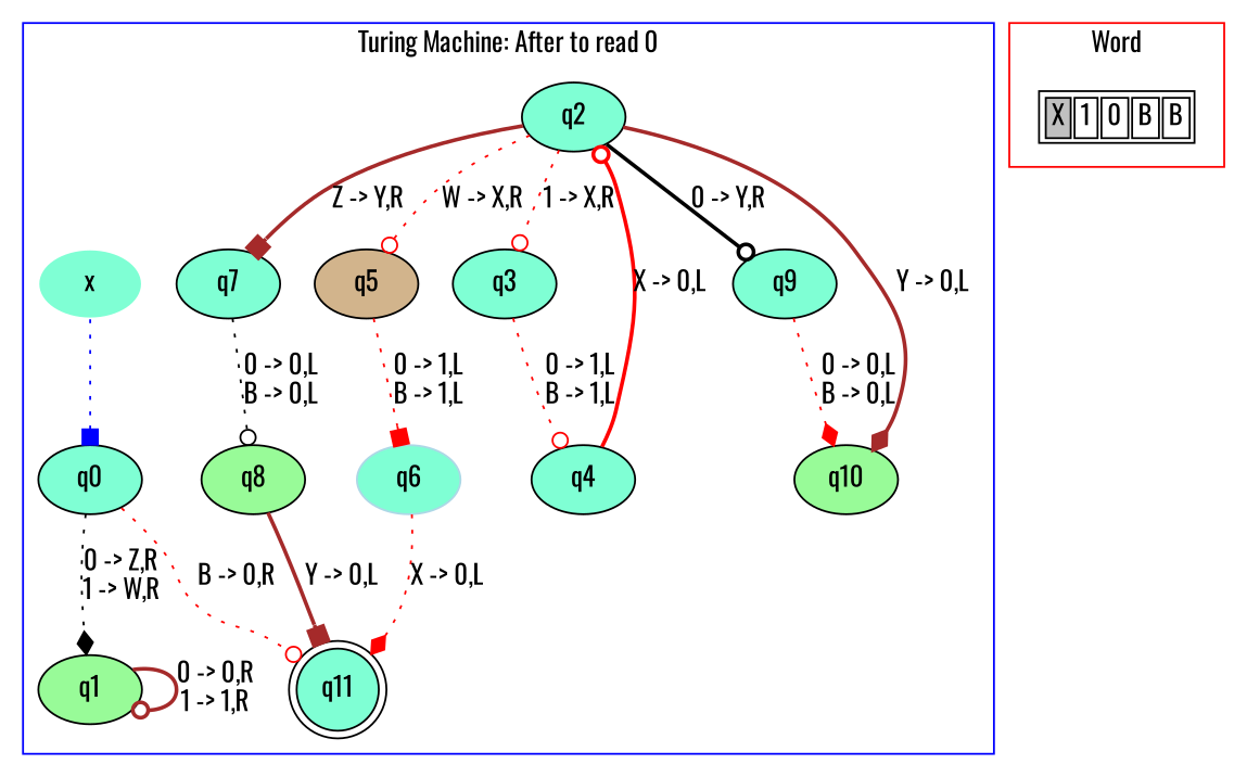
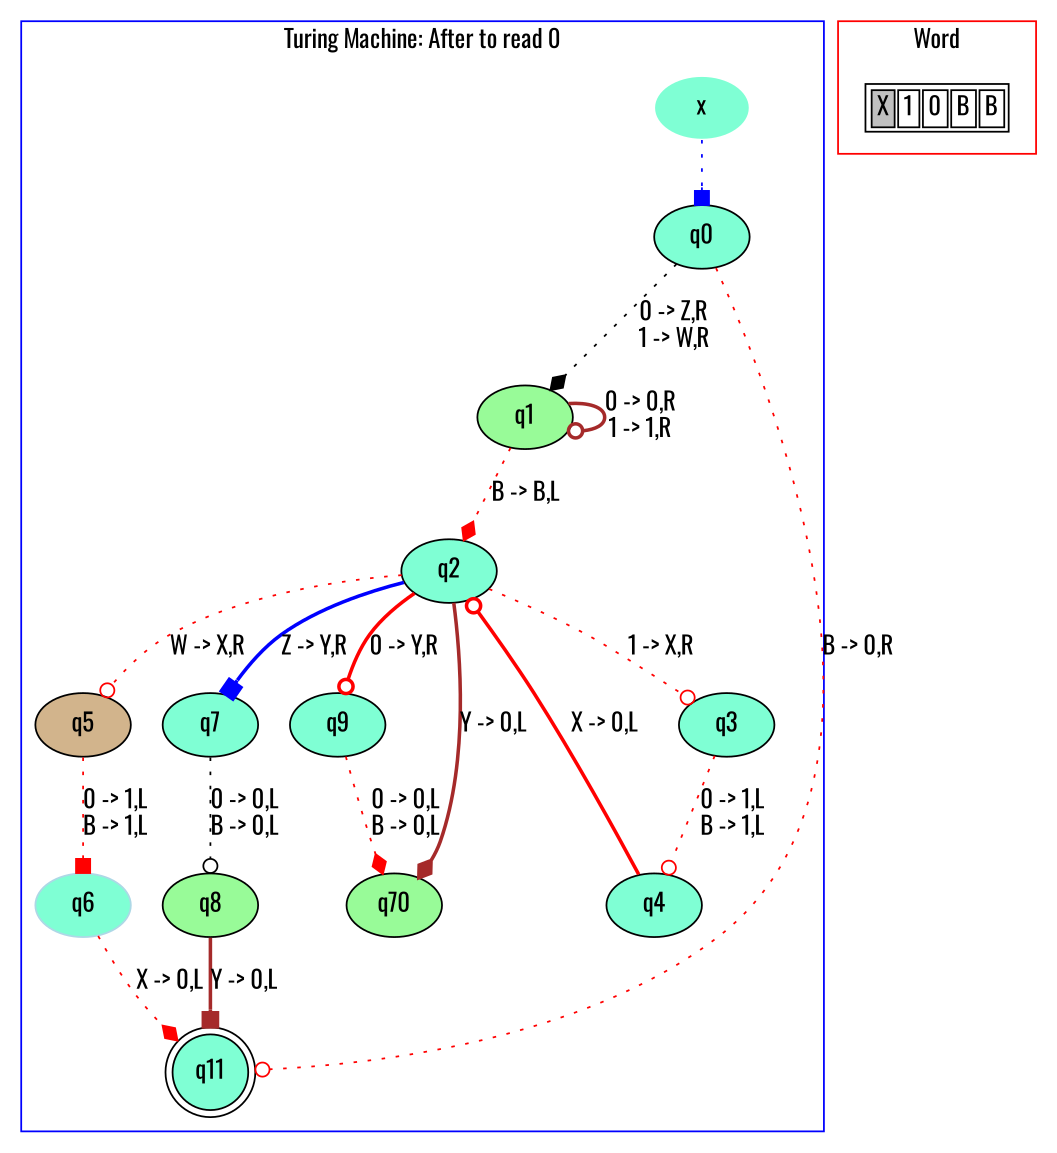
  digraph {
    fontname=Oswald
    node [fillcolor=aquamarine fontname=Oswald style=filled]
    edge [arrowhead=odot color=red fontname=Oswald style=dotted]
    q0
    q1 [fillcolor=palegreen]
    q11 [shape=doublecircle]
    q2
    q3
    q5 [fillcolor=tan]
    q7
    q9
    q4
    q6 [color=lightblue]
    q8 [fillcolor=palegreen]
-   q10 [fillcolor=palegreen]
+   q10 [fillcolor=palegreen label=q70]
    x [color=white]
    n14 [label=<<TABLE> <TR> <TD BGCOLOR="gray"><FONT>X</FONT></TD> <TD><FONT>1</FONT></TD> <TD><FONT>0</FONT></TD> <TD><FONT>B</FONT></TD> <TD><FONT>B</FONT></TD> </TR> </TABLE>> shape=plaintext fillcolor="" style=""]
    subgraph cluster_1 {
      color=blue
      label="Turing Machine: After to read 0"
      q0
      q1
      q11
      q2
      q3
      q5
      q7
      q9
      q4
      q6
      q8
      q10
      x
    }
    subgraph cluster_2 {
      color=red
      label=Word
      n14
    }
    q0 -> q1 [arrowhead=diamond color=black label="0 -> Z,R\n1 -> W,R"]
    q0 -> q11 [label="B -> 0,R"]
    q1 -> q1 [color=brown label="0 -> 0,R\n1 -> 1,R" style=bold]
+   q1 -> q2 [arrowhead=diamond label="B -> B,L"]
    q2 -> q3 [label="1 -> X,R"]
    q2 -> q5 [label="W -> X,R"]
-   q2 -> q7 [arrowhead=box color=brown label="Z -> Y,R" style=bold]
-   q2 -> q9 [color=black label="0 -> Y,R" style=bold]
+   q2 -> q7 [arrowhead=box color=blue label="Z -> Y,R" style=bold]
+   q2 -> q9 [label="0 -> Y,R" style=bold]
    q2 -> q10 [arrowhead=diamond color=brown label="Y -> 0,L" style=bold]
    q3 -> q4 [label="0 -> 1,L\nB -> 1,L"]
    q5 -> q6 [arrowhead=box label="0 -> 1,L\nB -> 1,L"]
    q7 -> q8 [color=black label="0 -> 0,L\nB -> 0,L"]
    q9 -> q10 [arrowhead=diamond label="0 -> 0,L\nB -> 0,L"]
    q4 -> q2 [label="X -> 0,L" style=bold]
    q6 -> q11 [arrowhead=diamond label="X -> 0,L"]
    q8 -> q11 [arrowhead=box color=brown label="Y -> 0,L" style=bold]
    x -> q0 [arrowhead=box color=blue]
  }
